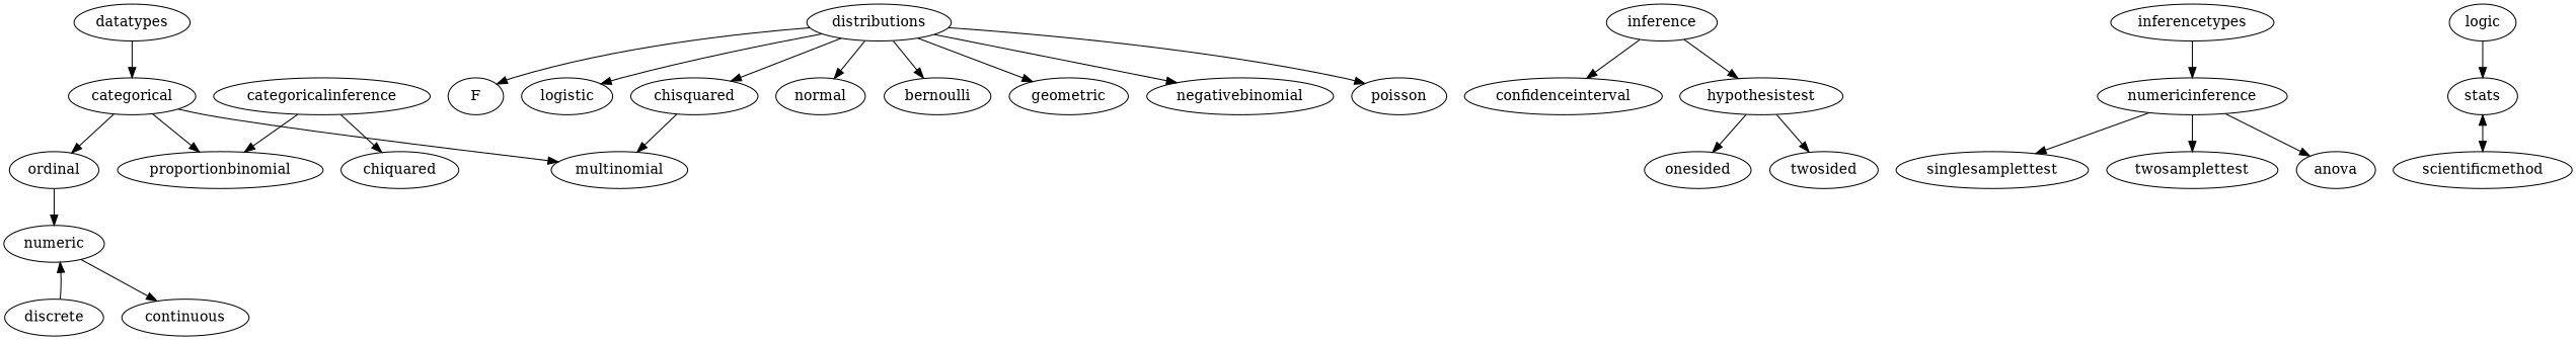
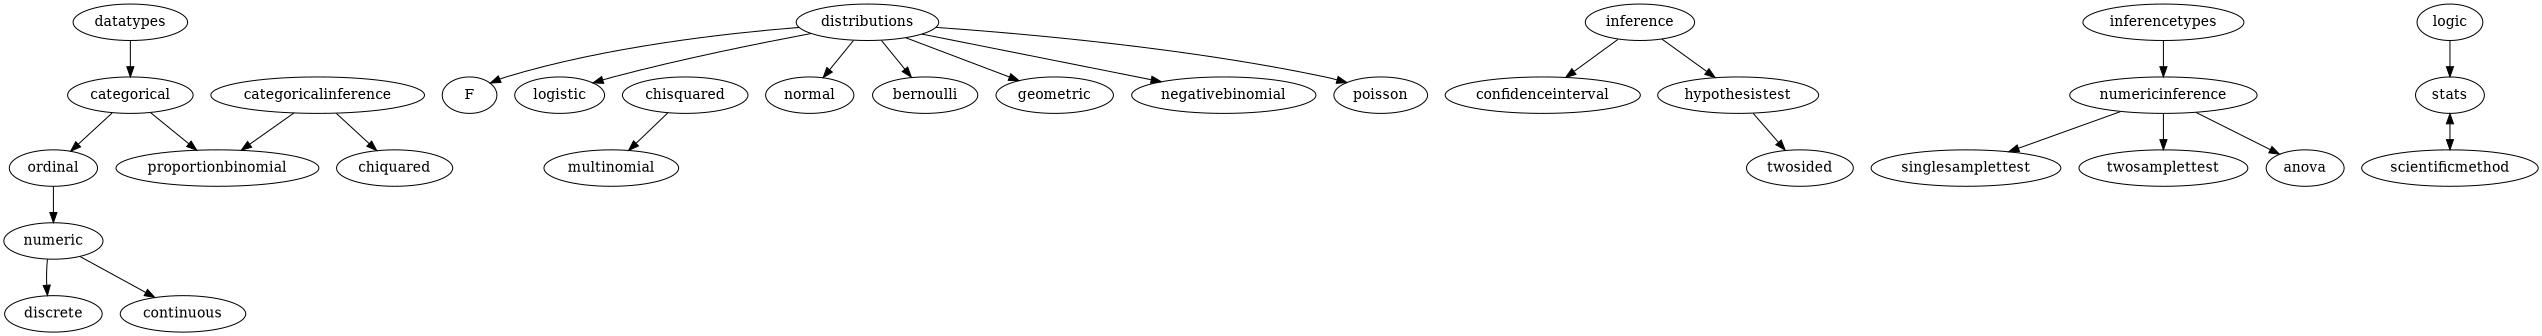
  digraph {
    datatypes
    categorical
    numeric
    discrete
    continuous
    ordinal
    proportionbinomial
    multinomial
    inference
    confidenceinterval
    hypothesistest
-   onesided
    twosided
    inferencetypes
    numericinference
    singlesamplettest
    twosamplettest
    anova
    categoricalinference
    chiquared
    chisquared
    stats
    scientificmethod
    logic
    distributions
    normal
    bernoulli
    geometric
    negativebinomial
    poisson
    F
    logistic
    datatypes -> categorical
    categorical -> ordinal
    categorical -> proportionbinomial
-   categorical -> multinomial
-   discrete -> numeric
+   numeric -> discrete
    numeric -> continuous
    ordinal -> numeric
    inference -> confidenceinterval
    inference -> hypothesistest
-   hypothesistest -> onesided
    hypothesistest -> twosided
    inferencetypes -> numericinference
    numericinference -> singlesamplettest
    numericinference -> twosamplettest
    numericinference -> anova
    categoricalinference -> proportionbinomial
    categoricalinference -> chiquared
    chisquared -> multinomial
    stats -> scientificmethod [dir=both]
    logic -> stats
-   distributions -> chisquared
    distributions -> normal
    distributions -> bernoulli
    distributions -> geometric
    distributions -> negativebinomial
    distributions -> poisson
    distributions -> F
    distributions -> logistic
  }
